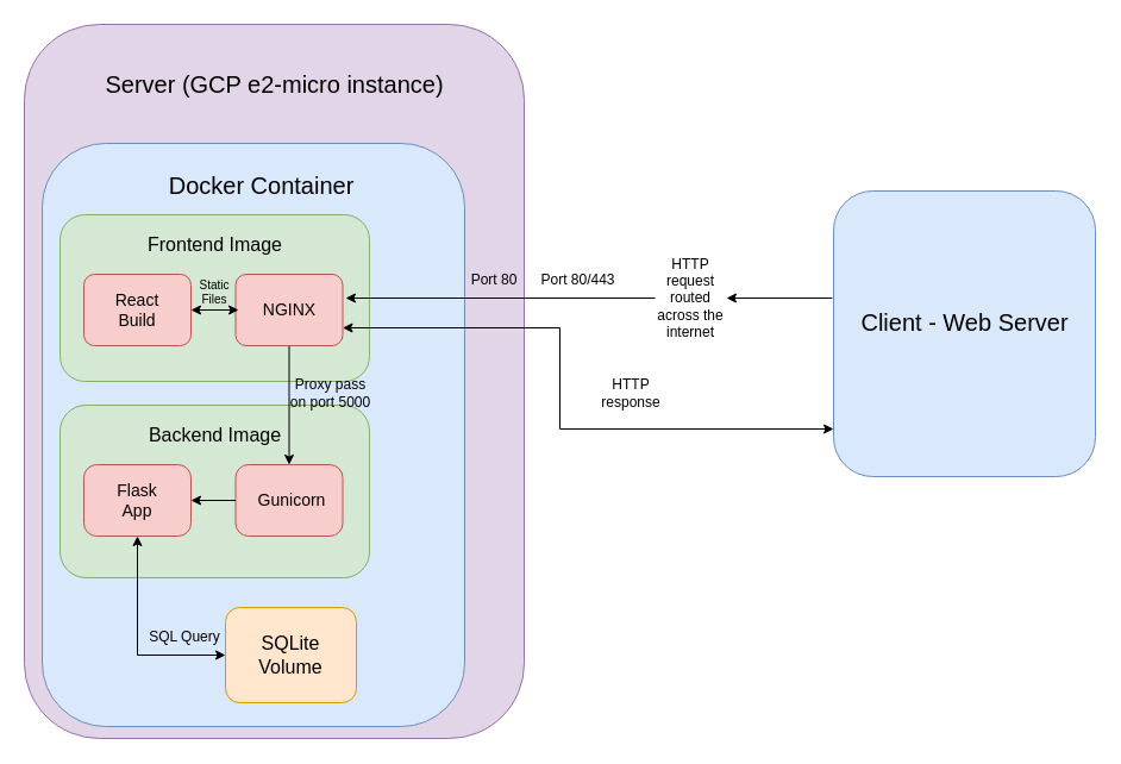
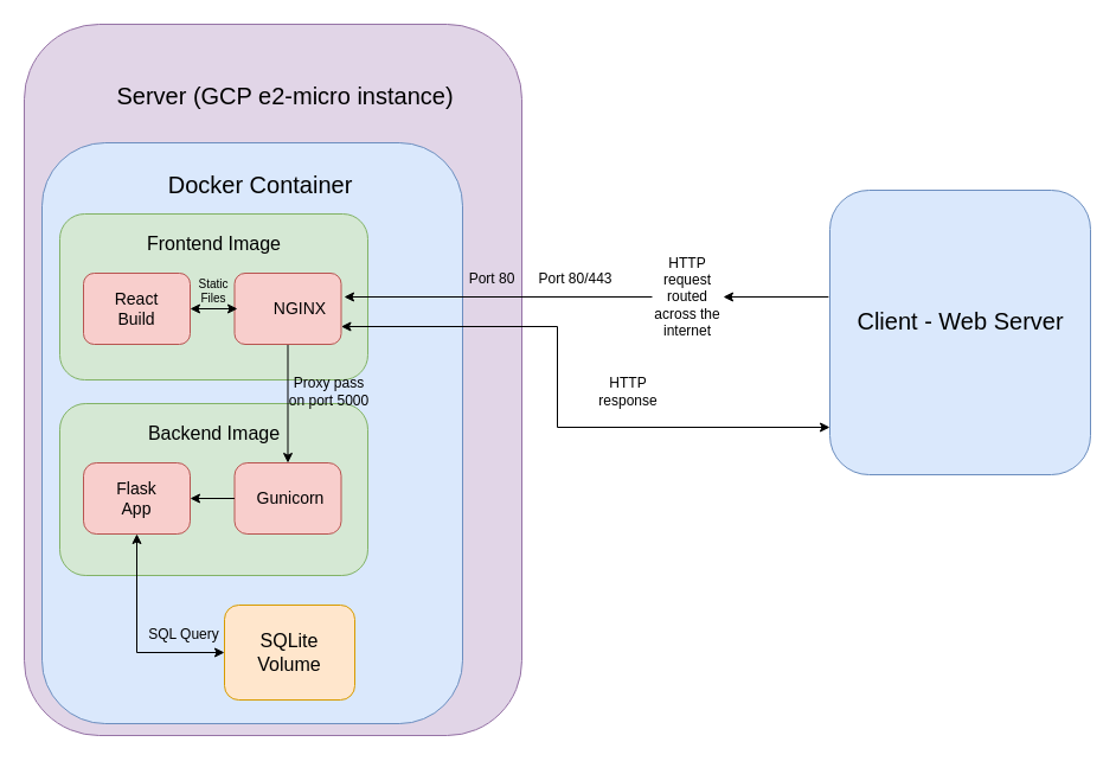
  <mxCell id="0" />
  <mxCell id="1" parent="0" />
  <mxCell id="2" value="" style="rounded=1;whiteSpace=wrap;html=1;fillColor=#dae8fc;strokeColor=#6c8ebf;" vertex="1" parent="1"><mxGeometry x="700" y="160" width="220" height="240" as="geometry" /></mxCell>
  <mxCell id="3" value="Client - Web Server" style="text;html=1;align=center;verticalAlign=middle;resizable=0;points=[];autosize=1;strokeColor=none;fillColor=none;fontSize=20;" vertex="1" parent="1"><mxGeometry x="705" y="250" width="210" height="40" as="geometry" /></mxCell>
  <mxCell id="4" value="" style="rounded=1;whiteSpace=wrap;html=1;fillColor=#e1d5e7;strokeColor=#9673a6;" vertex="1" parent="1"><mxGeometry x="20" y="20" width="420" height="600" as="geometry" /></mxCell>
- <mxCell id="5" value="Server (GCP e2-micro instance)" style="text;html=1;align=center;verticalAlign=middle;resizable=0;points=[];autosize=1;strokeColor=none;fillColor=none;fontSize=20;" vertex="1" parent="1"><mxGeometry x="75" y="50" width="310" height="40" as="geometry" /></mxCell>
+ <mxCell id="5" value="Server (GCP e2-micro instance)" style="text;html=1;align=center;verticalAlign=middle;resizable=0;points=[];autosize=1;strokeColor=none;fillColor=none;fontSize=20;" vertex="1" parent="1"><mxGeometry x="85" y="60" width="310" height="40" as="geometry" /></mxCell>
  <mxCell id="6" value="" style="rounded=1;whiteSpace=wrap;html=1;fillColor=#dae8fc;strokeColor=#6c8ebf;" vertex="1" parent="1"><mxGeometry x="35" y="120" width="355" height="490" as="geometry" /></mxCell>
  <mxCell id="7" value="Docker Container" style="text;html=1;strokeColor=none;fillColor=none;align=center;verticalAlign=middle;whiteSpace=wrap;rounded=0;fontSize=20;" vertex="1" parent="1"><mxGeometry x="137.5" y="140" width="162.5" height="30" as="geometry" /></mxCell>
  <mxCell id="8" value="" style="rounded=1;whiteSpace=wrap;html=1;fillColor=#d5e8d4;strokeColor=#82b366;" vertex="1" parent="1"><mxGeometry x="50" y="180" width="260" height="140" as="geometry" /></mxCell>
  <mxCell id="9" value="" style="rounded=1;whiteSpace=wrap;html=1;fillColor=#d5e8d4;strokeColor=#82b366;" vertex="1" parent="1"><mxGeometry x="50" y="340" width="260" height="145" as="geometry" /></mxCell>
  <mxCell id="10" value="Frontend Image" style="text;html=1;strokeColor=none;fillColor=none;align=center;verticalAlign=middle;whiteSpace=wrap;rounded=0;fontSize=16;" vertex="1" parent="1"><mxGeometry x="118.75" y="190" width="122.5" height="30" as="geometry" /></mxCell>
  <mxCell id="11" value="Backend Image" style="text;html=1;strokeColor=none;fillColor=none;align=center;verticalAlign=middle;whiteSpace=wrap;rounded=0;fontSize=16;" vertex="1" parent="1"><mxGeometry x="118.75" y="350" width="122.5" height="30" as="geometry" /></mxCell>
  <mxCell id="12" value="" style="rounded=1;whiteSpace=wrap;html=1;fillColor=#ffe6cc;strokeColor=#d79b00;" vertex="1" parent="1"><mxGeometry x="189" y="510" width="110" height="80" as="geometry" /></mxCell>
  <mxCell id="13" value="SQLite Volume" style="text;html=1;strokeColor=none;fillColor=none;align=center;verticalAlign=middle;whiteSpace=wrap;rounded=0;fontSize=16;" vertex="1" parent="1"><mxGeometry x="194" y="532.5" width="100" height="35" as="geometry" /></mxCell>
  <mxCell id="14" style="edgeStyle=orthogonalEdgeStyle;rounded=0;orthogonalLoop=1;jettySize=auto;html=1;entryX=0.5;entryY=0;entryDx=0;entryDy=0;" edge="1" parent="1" source="15" target="20"><mxGeometry relative="1" as="geometry" /></mxCell>
  <mxCell id="15" value="" style="rounded=1;whiteSpace=wrap;html=1;fillColor=#f8cecc;strokeColor=#b85450;" vertex="1" parent="1"><mxGeometry x="197.5" y="230" width="90" height="60" as="geometry" /></mxCell>
- <mxCell id="16" value="NGINX" style="text;html=1;strokeColor=none;fillColor=none;align=center;verticalAlign=middle;whiteSpace=wrap;rounded=0;fontSize=14;" vertex="1" parent="1"><mxGeometry x="212.5" y="245" width="60" height="30" as="geometry" /></mxCell>
+ <mxCell id="16" value="NGINX" style="text;html=1;strokeColor=none;fillColor=none;align=center;verticalAlign=middle;whiteSpace=wrap;rounded=0;fontSize=14;" vertex="1" parent="1"><mxGeometry x="222.5" y="245" width="60" height="30" as="geometry" /></mxCell>
  <mxCell id="17" value="" style="rounded=1;whiteSpace=wrap;html=1;fillColor=#f8cecc;strokeColor=#b85450;" vertex="1" parent="1"><mxGeometry x="70" y="230" width="90" height="60" as="geometry" /></mxCell>
  <mxCell id="18" value="React Build" style="text;html=1;strokeColor=none;fillColor=none;align=center;verticalAlign=middle;whiteSpace=wrap;rounded=0;fontSize=14;" vertex="1" parent="1"><mxGeometry x="85" y="245" width="60" height="30" as="geometry" /></mxCell>
  <mxCell id="19" value="" style="rounded=1;whiteSpace=wrap;html=1;fillColor=#f8cecc;strokeColor=#b85450;arcSize=18;" vertex="1" parent="1"><mxGeometry x="70" y="390" width="90" height="60" as="geometry" /></mxCell>
  <mxCell id="20" value="" style="rounded=1;whiteSpace=wrap;html=1;fillColor=#f8cecc;strokeColor=#b85450;arcSize=18;" vertex="1" parent="1"><mxGeometry x="197.5" y="390" width="90" height="60" as="geometry" /></mxCell>
  <mxCell id="21" value="Gunicorn" style="text;html=1;strokeColor=none;fillColor=none;align=center;verticalAlign=middle;whiteSpace=wrap;rounded=0;fontSize=14;" vertex="1" parent="1"><mxGeometry x="215" y="405" width="60" height="30" as="geometry" /></mxCell>
  <mxCell id="22" value="Flask App" style="text;html=1;strokeColor=none;fillColor=none;align=center;verticalAlign=middle;whiteSpace=wrap;rounded=0;fontSize=14;" vertex="1" parent="1"><mxGeometry x="85" y="405" width="60" height="30" as="geometry" /></mxCell>
  <mxCell id="23" value="" style="endArrow=classic;html=1;rounded=0;exitX=0;exitY=0.5;exitDx=0;exitDy=0;" edge="1" parent="1" source="26"><mxGeometry width="50" height="50" relative="1" as="geometry"><mxPoint x="530" y="300" as="sourcePoint" /><mxPoint x="290" y="250" as="targetPoint" /></mxGeometry></mxCell>
  <mxCell id="24" value="Port 80/443" style="text;html=1;align=center;verticalAlign=middle;resizable=0;points=[];autosize=1;strokeColor=none;fillColor=none;" vertex="1" parent="1"><mxGeometry x="440" y="220" width="90" height="30" as="geometry" /></mxCell>
  <mxCell id="25" value="" style="endArrow=classic;html=1;rounded=0;exitX=-0.005;exitY=0.375;exitDx=0;exitDy=0;exitPerimeter=0;" edge="1" parent="1" source="2" target="26"><mxGeometry width="50" height="50" relative="1" as="geometry"><mxPoint x="699" y="250" as="sourcePoint" /><mxPoint x="290" y="250" as="targetPoint" /></mxGeometry></mxCell>
  <mxCell id="26" value="HTTP request routed across the internet" style="text;html=1;strokeColor=none;fillColor=none;align=center;verticalAlign=middle;whiteSpace=wrap;rounded=0;" vertex="1" parent="1"><mxGeometry x="550" y="235" width="60" height="30" as="geometry" /></mxCell>
  <mxCell id="27" value="Port 80" style="text;html=1;strokeColor=none;fillColor=none;align=center;verticalAlign=middle;whiteSpace=wrap;rounded=0;" vertex="1" parent="1"><mxGeometry x="385" y="220" width="60" height="30" as="geometry" /></mxCell>
  <mxCell id="28" value="" style="endArrow=classic;startArrow=classic;html=1;rounded=0;exitX=1;exitY=0.5;exitDx=0;exitDy=0;" edge="1" parent="1" source="17"><mxGeometry width="50" height="50" relative="1" as="geometry"><mxPoint x="190" y="310" as="sourcePoint" /><mxPoint x="200" y="260" as="targetPoint" /></mxGeometry></mxCell>
  <mxCell id="29" value="Static Files" style="text;html=1;strokeColor=none;fillColor=none;align=center;verticalAlign=middle;whiteSpace=wrap;rounded=0;fontSize=10;" vertex="1" parent="1"><mxGeometry x="155" y="230" width="50" height="30" as="geometry" /></mxCell>
  <mxCell id="30" value="Proxy pass on port 5000" style="text;html=1;strokeColor=none;fillColor=none;align=center;verticalAlign=middle;whiteSpace=wrap;rounded=0;" vertex="1" parent="1"><mxGeometry x="241.25" y="315" width="72.5" height="30" as="geometry" /></mxCell>
  <mxCell id="31" value="" style="endArrow=classic;html=1;rounded=0;entryX=1;entryY=0.5;entryDx=0;entryDy=0;" edge="1" parent="1" target="19"><mxGeometry width="50" height="50" relative="1" as="geometry"><mxPoint x="197.5" y="420" as="sourcePoint" /><mxPoint x="247.5" y="370" as="targetPoint" /></mxGeometry></mxCell>
  <mxCell id="32" value="SQL Query" style="text;html=1;strokeColor=none;fillColor=none;align=center;verticalAlign=middle;whiteSpace=wrap;rounded=0;" vertex="1" parent="1"><mxGeometry x="120" y="520" width="70" height="30" as="geometry" /></mxCell>
  <mxCell id="33" value="" style="endArrow=classic;startArrow=classic;html=1;rounded=0;exitX=0.5;exitY=1;exitDx=0;exitDy=0;entryX=0;entryY=0.5;entryDx=0;entryDy=0;" edge="1" parent="1" source="19" target="12"><mxGeometry width="50" height="50" relative="1" as="geometry"><mxPoint x="190" y="310" as="sourcePoint" /><mxPoint x="240" y="260" as="targetPoint" /><Array as="points"><mxPoint x="115" y="550" /></Array></mxGeometry></mxCell>
  <mxCell id="34" value="" style="endArrow=classic;startArrow=classic;html=1;rounded=0;exitX=1;exitY=0.75;exitDx=0;exitDy=0;" edge="1" parent="1" source="15"><mxGeometry width="50" height="50" relative="1" as="geometry"><mxPoint x="190" y="310" as="sourcePoint" /><mxPoint x="700" y="360" as="targetPoint" /><Array as="points"><mxPoint x="470" y="275" /><mxPoint x="470" y="360" /></Array></mxGeometry></mxCell>
  <mxCell id="35" value="HTTP response" style="text;html=1;strokeColor=none;fillColor=none;align=center;verticalAlign=middle;whiteSpace=wrap;rounded=0;" vertex="1" parent="1"><mxGeometry x="500" y="315" width="60" height="30" as="geometry" /></mxCell>
